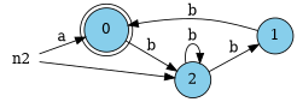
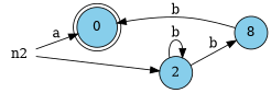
  digraph {
    rankdir=LR
    node [fillcolor=skyblue shape=circle style=filled]
    0 [shape=doublecircle]
    2
-   1
+   1 [label=8]
    n2 [fillcolor=white height=0 shape=none width=0]
-   0 -> 2 [label=b]
    2 -> 2 [label=b]
    2 -> 1 [label=b]
    1 -> 0 [label=b]
    n2 -> 0 [label=a]
    n2 -> 2
  }
